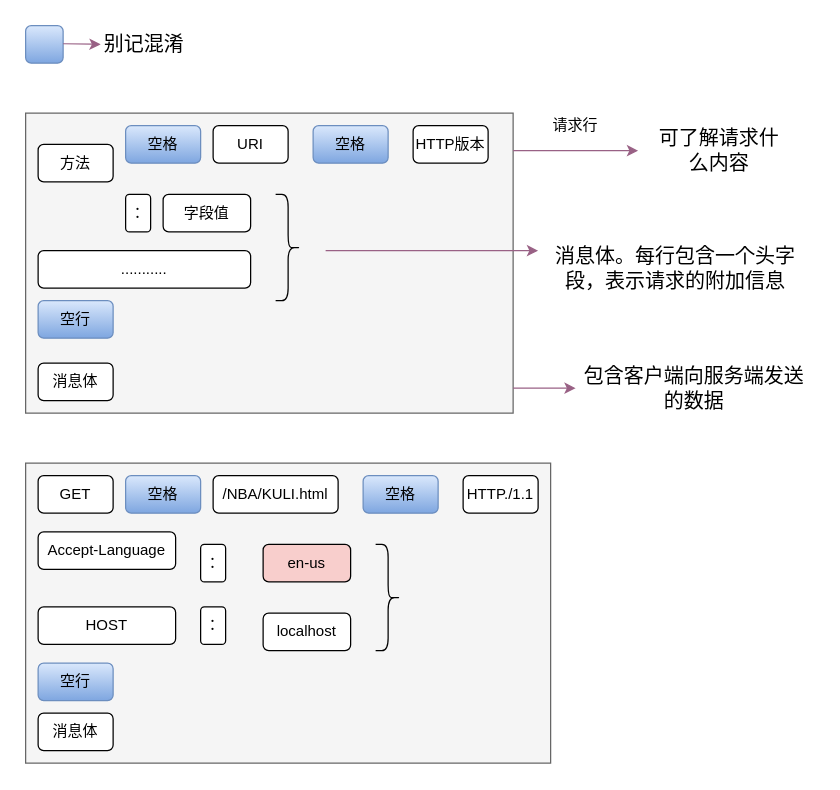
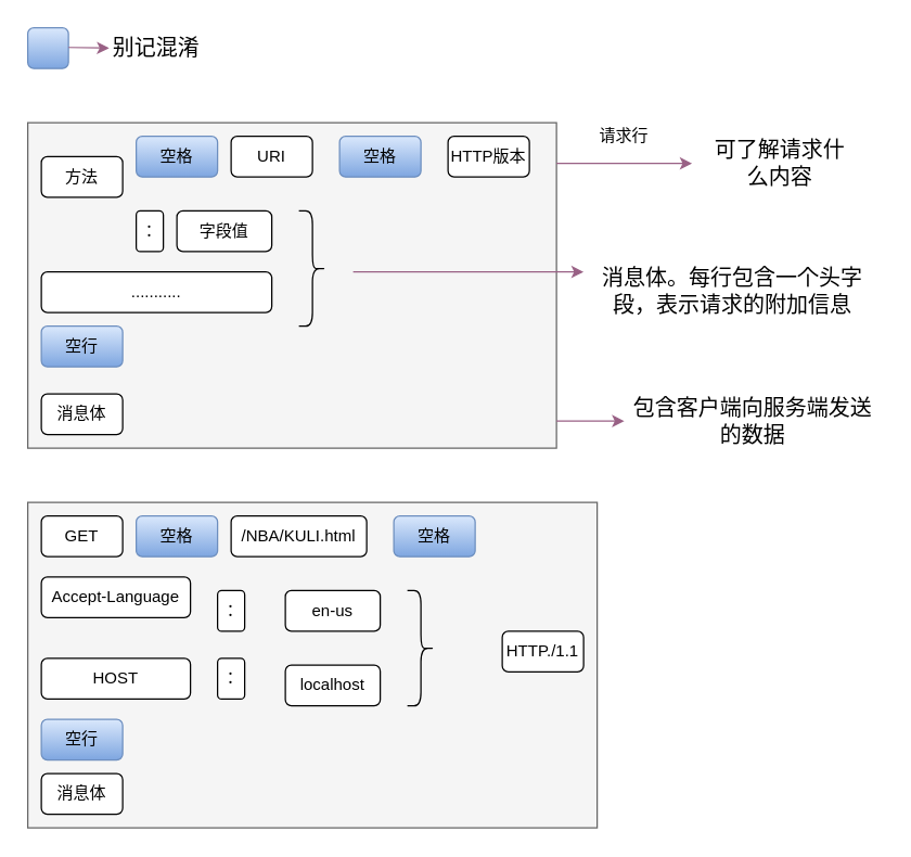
  <mxCell id="0" />
  <mxCell id="1" parent="0" />
  <mxCell id="2" value="" style="rounded=0;whiteSpace=wrap;html=1;fillColor=#f5f5f5;strokeColor=#666666;fontColor=#333333;" vertex="1" parent="1"><mxGeometry x="20" y="90" width="390" height="240" as="geometry" /></mxCell>
  <mxCell id="3" value="方法" style="rounded=1;whiteSpace=wrap;html=1;" vertex="1" parent="1"><mxGeometry x="30" y="115" width="60" height="30" as="geometry" /></mxCell>
  <mxCell id="4" value="空格" style="rounded=1;whiteSpace=wrap;html=1;gradientColor=#7ea6e0;fillColor=#dae8fc;strokeColor=#6c8ebf;" vertex="1" parent="1"><mxGeometry x="100" y="100" width="60" height="30" as="geometry" /></mxCell>
  <mxCell id="5" value="URI" style="rounded=1;whiteSpace=wrap;html=1;" vertex="1" parent="1"><mxGeometry x="170" y="100" width="60" height="30" as="geometry" /></mxCell>
  <mxCell id="6" value="空格" style="rounded=1;whiteSpace=wrap;html=1;gradientColor=#7ea6e0;fillColor=#dae8fc;strokeColor=#6c8ebf;" vertex="1" parent="1"><mxGeometry x="250" y="100" width="60" height="30" as="geometry" /></mxCell>
  <mxCell id="7" value="HTTP版本" style="rounded=1;whiteSpace=wrap;html=1;" vertex="1" parent="1"><mxGeometry x="330" y="100" width="60" height="30" as="geometry" /></mxCell>
  <mxCell id="8" value="：" style="rounded=1;whiteSpace=wrap;html=1;" vertex="1" parent="1"><mxGeometry x="100" y="155" width="20" height="30" as="geometry" /></mxCell>
  <mxCell id="9" value="字段值" style="rounded=1;whiteSpace=wrap;html=1;" vertex="1" parent="1"><mxGeometry x="130" y="155" width="70" height="30" as="geometry" /></mxCell>
  <mxCell id="10" value="..........." style="rounded=1;whiteSpace=wrap;html=1;" vertex="1" parent="1"><mxGeometry x="30" y="200" width="170" height="30" as="geometry" /></mxCell>
  <mxCell id="11" value="空行" style="rounded=1;whiteSpace=wrap;html=1;gradientColor=#7ea6e0;fillColor=#dae8fc;strokeColor=#6c8ebf;" vertex="1" parent="1"><mxGeometry x="30" y="240" width="60" height="30" as="geometry" /></mxCell>
  <mxCell id="12" value="消息体" style="rounded=1;whiteSpace=wrap;html=1;" vertex="1" parent="1"><mxGeometry x="30" y="290" width="60" height="30" as="geometry" /></mxCell>
  <mxCell id="13" value="" style="endArrow=classic;html=1;exitX=1;exitY=0.125;exitDx=0;exitDy=0;exitPerimeter=0;gradientColor=#d5739d;fillColor=#e6d0de;strokeColor=#996185;" edge="1" parent="1" source="2"><mxGeometry width="50" height="50" relative="1" as="geometry"><mxPoint x="470" y="150" as="sourcePoint" /><mxPoint x="510" y="120" as="targetPoint" /></mxGeometry></mxCell>
  <mxCell id="14" value="请求行" style="text;html=1;strokeColor=none;fillColor=none;align=center;verticalAlign=middle;whiteSpace=wrap;rounded=0;" vertex="1" parent="1"><mxGeometry x="440" y="90" width="40" height="20" as="geometry" /></mxCell>
  <mxCell id="15" value="&lt;font style=&quot;font-size: 16px&quot;&gt;可了解请求什么内容&lt;/font&gt;" style="text;html=1;strokeColor=none;fillColor=none;align=center;verticalAlign=middle;whiteSpace=wrap;rounded=0;" vertex="1" parent="1"><mxGeometry x="520" y="110" width="110" height="20" as="geometry" /></mxCell>
  <mxCell id="16" value="" style="shape=curlyBracket;whiteSpace=wrap;html=1;rounded=1;rotation=-180;" vertex="1" parent="1"><mxGeometry x="220" y="155" width="20" height="85" as="geometry" /></mxCell>
  <mxCell id="17" value="" style="endArrow=classic;html=1;exitX=1;exitY=0.125;exitDx=0;exitDy=0;exitPerimeter=0;gradientColor=#d5739d;fillColor=#e6d0de;strokeColor=#996185;" edge="1" parent="1"><mxGeometry width="50" height="50" relative="1" as="geometry"><mxPoint x="260" y="200" as="sourcePoint" /><mxPoint x="430" y="200" as="targetPoint" /></mxGeometry></mxCell>
  <mxCell id="18" value="&lt;font style=&quot;font-size: 16px&quot;&gt;消息体。每行包含一个头字段，表示请求的附加信息&lt;/font&gt;" style="text;html=1;strokeColor=none;fillColor=none;align=center;verticalAlign=middle;whiteSpace=wrap;rounded=0;" vertex="1" parent="1"><mxGeometry x="440" y="187.5" width="200" height="52.5" as="geometry" /></mxCell>
  <mxCell id="19" value="" style="endArrow=classic;html=1;gradientColor=#d5739d;fillColor=#e6d0de;strokeColor=#996185;" edge="1" parent="1"><mxGeometry width="50" height="50" relative="1" as="geometry"><mxPoint x="410" y="310" as="sourcePoint" /><mxPoint x="460" y="310" as="targetPoint" /></mxGeometry></mxCell>
  <mxCell id="20" value="&lt;span style=&quot;font-size: 16px&quot;&gt;包含客户端向服务端发送的数据&lt;/span&gt;" style="text;html=1;strokeColor=none;fillColor=none;align=center;verticalAlign=middle;whiteSpace=wrap;rounded=0;" vertex="1" parent="1"><mxGeometry x="460" y="300" width="190" height="20" as="geometry" /></mxCell>
  <mxCell id="21" value="" style="rounded=0;whiteSpace=wrap;html=1;fillColor=#f5f5f5;strokeColor=#666666;fontColor=#333333;" vertex="1" parent="1"><mxGeometry x="20" y="370" width="420" height="240" as="geometry" /></mxCell>
  <mxCell id="22" value="GET" style="rounded=1;whiteSpace=wrap;html=1;" vertex="1" parent="1"><mxGeometry x="30" y="380" width="60" height="30" as="geometry" /></mxCell>
  <mxCell id="23" value="空格" style="rounded=1;whiteSpace=wrap;html=1;gradientColor=#7ea6e0;fillColor=#dae8fc;strokeColor=#6c8ebf;" vertex="1" parent="1"><mxGeometry x="100" y="380" width="60" height="30" as="geometry" /></mxCell>
  <mxCell id="24" value="/NBA/KULI.html" style="rounded=1;whiteSpace=wrap;html=1;" vertex="1" parent="1"><mxGeometry x="170" y="380" width="100" height="30" as="geometry" /></mxCell>
  <mxCell id="25" value="空格" style="rounded=1;whiteSpace=wrap;html=1;gradientColor=#7ea6e0;fillColor=#dae8fc;strokeColor=#6c8ebf;" vertex="1" parent="1"><mxGeometry x="290" y="380" width="60" height="30" as="geometry" /></mxCell>
- <mxCell id="26" value="HTTP./1.1" style="rounded=1;whiteSpace=wrap;html=1;" vertex="1" parent="1"><mxGeometry x="370" y="380" width="60" height="30" as="geometry" /></mxCell>
+ <mxCell id="26" value="HTTP./1.1" style="rounded=1;whiteSpace=wrap;html=1;" vertex="1" parent="1"><mxGeometry x="370" y="465" width="60" height="30" as="geometry" /></mxCell>
  <mxCell id="27" value="Accept-Language" style="rounded=1;whiteSpace=wrap;html=1;" vertex="1" parent="1"><mxGeometry x="30" y="425" width="110" height="30" as="geometry" /></mxCell>
  <mxCell id="28" value="：" style="rounded=1;whiteSpace=wrap;html=1;" vertex="1" parent="1"><mxGeometry x="160" y="435" width="20" height="30" as="geometry" /></mxCell>
- <mxCell id="29" value="en-us" style="rounded=1;whiteSpace=wrap;html=1;fillColor=#f8cecc;" vertex="1" parent="1"><mxGeometry x="210" y="435" width="70" height="30" as="geometry" /></mxCell>
+ <mxCell id="29" value="en-us" style="rounded=1;whiteSpace=wrap;html=1;" vertex="1" parent="1"><mxGeometry x="210" y="435" width="70" height="30" as="geometry" /></mxCell>
  <mxCell id="30" value="空行" style="rounded=1;whiteSpace=wrap;html=1;gradientColor=#7ea6e0;fillColor=#dae8fc;strokeColor=#6c8ebf;" vertex="1" parent="1"><mxGeometry x="30" y="530" width="60" height="30" as="geometry" /></mxCell>
  <mxCell id="31" value="消息体" style="rounded=1;whiteSpace=wrap;html=1;" vertex="1" parent="1"><mxGeometry x="30" y="570" width="60" height="30" as="geometry" /></mxCell>
  <mxCell id="32" value="" style="shape=curlyBracket;whiteSpace=wrap;html=1;rounded=1;rotation=-180;" vertex="1" parent="1"><mxGeometry x="300" y="435" width="20" height="85" as="geometry" /></mxCell>
  <mxCell id="33" value="HOST" style="rounded=1;whiteSpace=wrap;html=1;" vertex="1" parent="1"><mxGeometry x="30" y="485" width="110" height="30" as="geometry" /></mxCell>
  <mxCell id="34" value="：" style="rounded=1;whiteSpace=wrap;html=1;" vertex="1" parent="1"><mxGeometry x="160" y="485" width="20" height="30" as="geometry" /></mxCell>
  <mxCell id="35" value="localhost" style="rounded=1;whiteSpace=wrap;html=1;" vertex="1" parent="1"><mxGeometry x="210" y="490" width="70" height="30" as="geometry" /></mxCell>
  <mxCell id="36" value="" style="rounded=1;whiteSpace=wrap;html=1;gradientColor=#7ea6e0;fillColor=#dae8fc;strokeColor=#6c8ebf;" vertex="1" parent="1"><mxGeometry x="20" y="20" width="30" height="30" as="geometry" /></mxCell>
  <mxCell id="37" value="" style="endArrow=classic;html=1;exitX=1;exitY=0.125;exitDx=0;exitDy=0;exitPerimeter=0;gradientColor=#d5739d;fillColor=#e6d0de;strokeColor=#996185;" edge="1" parent="1"><mxGeometry width="50" height="50" relative="1" as="geometry"><mxPoint x="50" y="34.5" as="sourcePoint" /><mxPoint x="80" y="35" as="targetPoint" /></mxGeometry></mxCell>
  <mxCell id="38" value="&lt;font style=&quot;font-size: 16px&quot;&gt;别记混淆&lt;/font&gt;" style="text;html=1;strokeColor=none;fillColor=none;align=center;verticalAlign=middle;whiteSpace=wrap;rounded=0;" vertex="1" parent="1"><mxGeometry x="60" y="25" width="110" height="20" as="geometry" /></mxCell>
